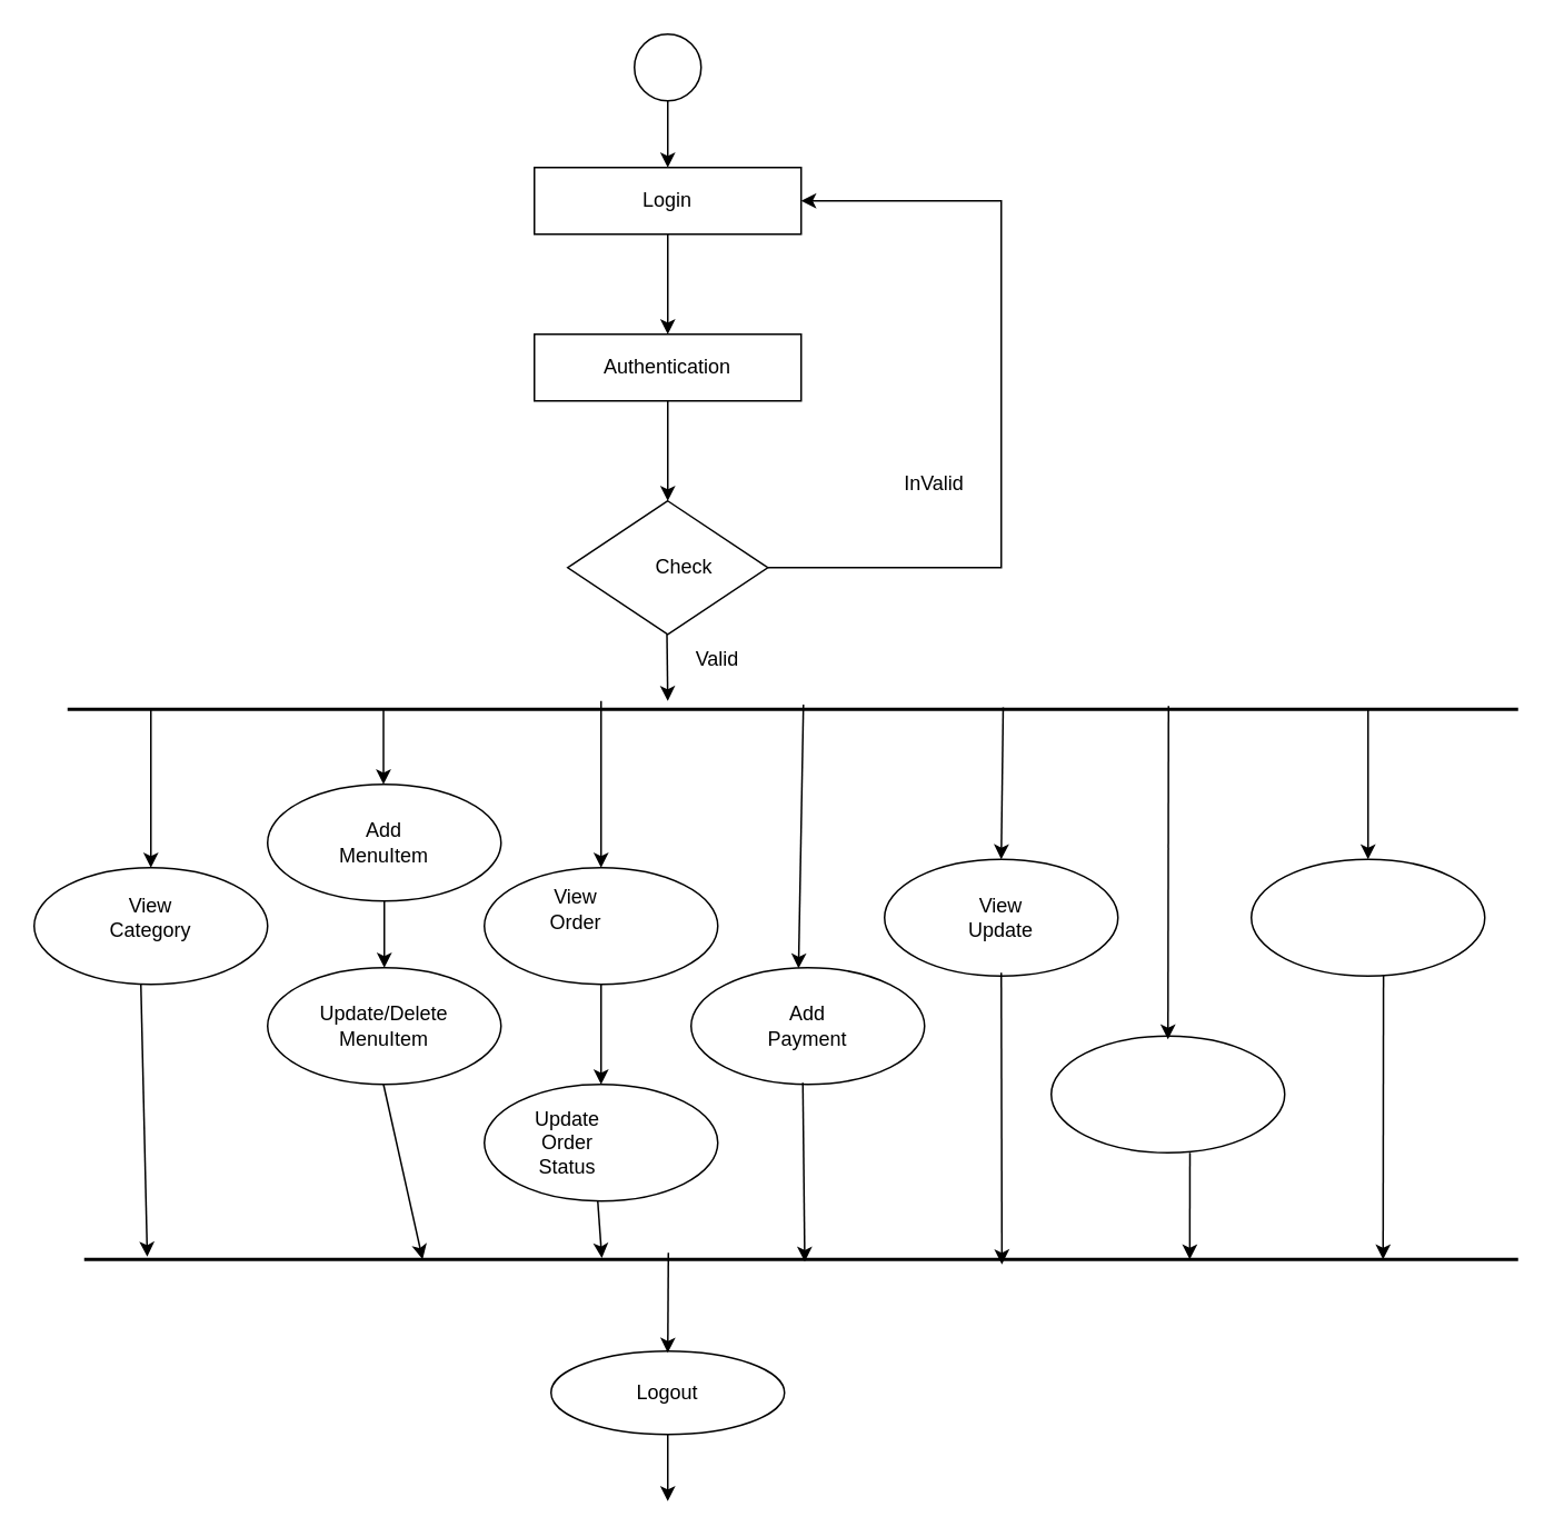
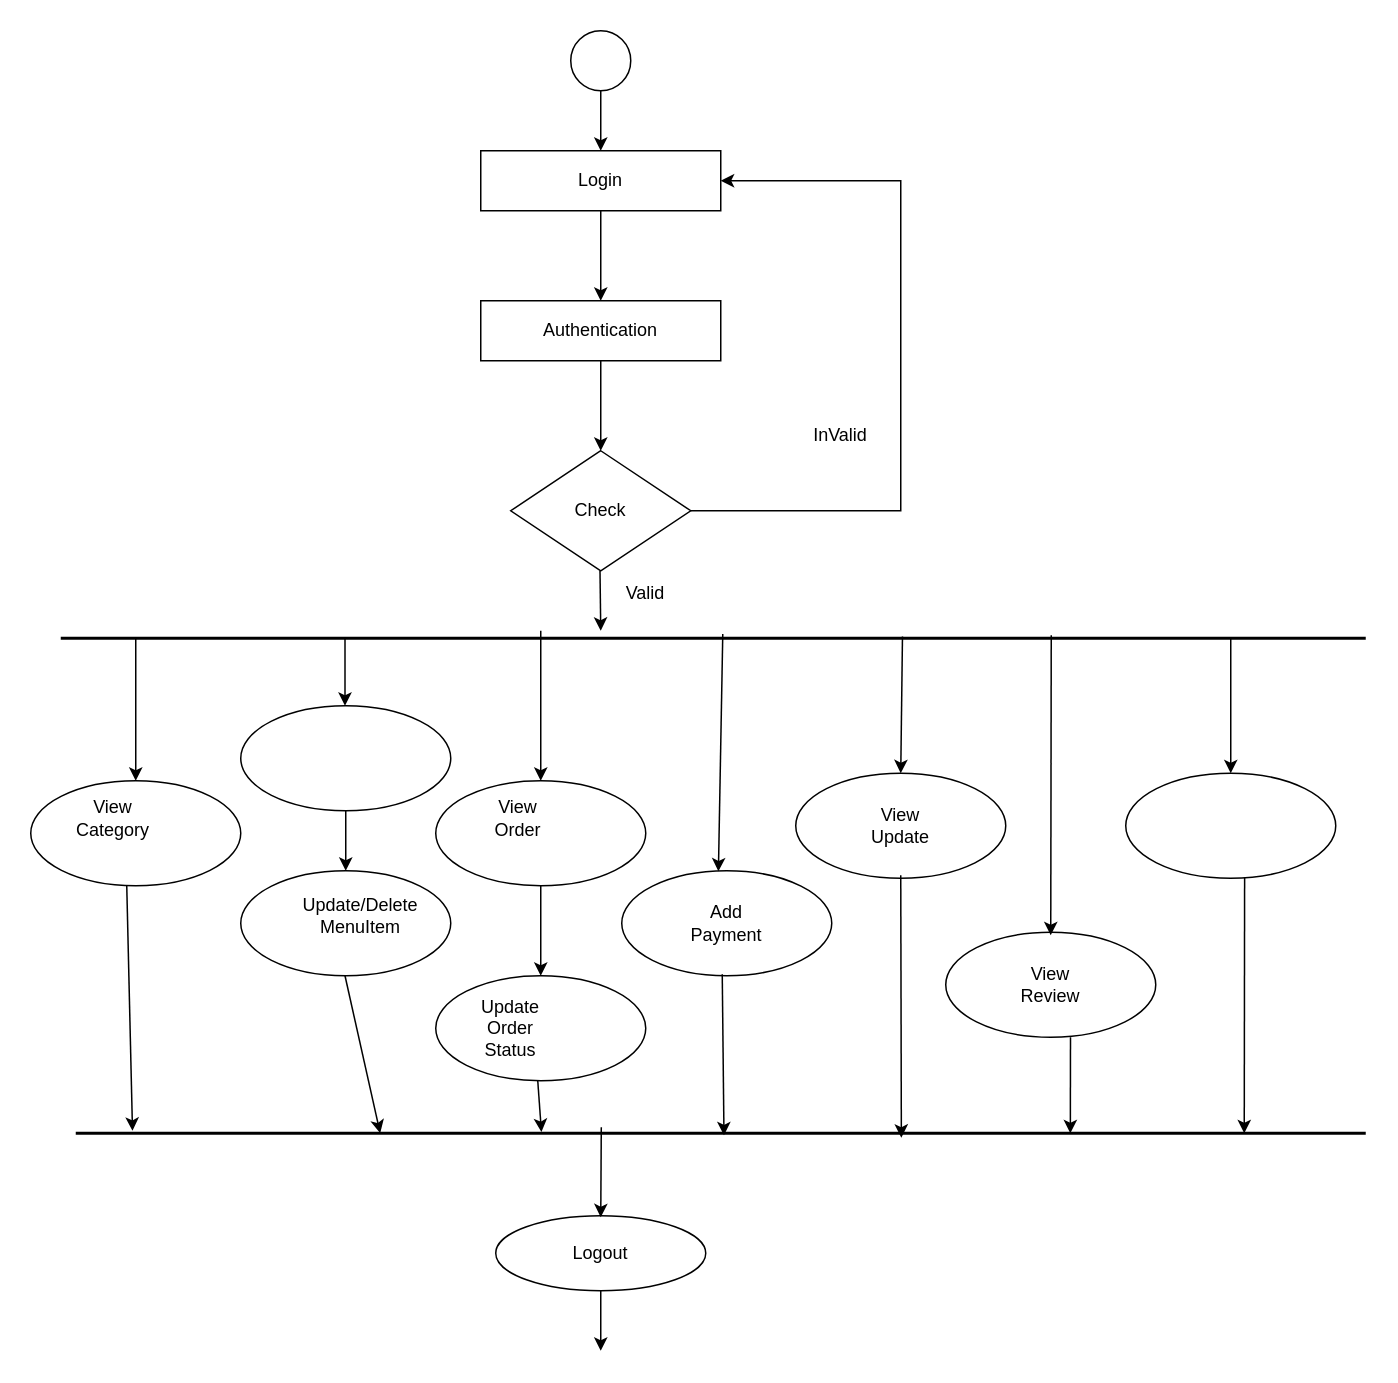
  <mxCell id="0" />
  <mxCell id="1" parent="0" />
  <mxCell id="2" value="" style="ellipse;whiteSpace=wrap;html=1;aspect=fixed;" vertex="1" parent="1"><mxGeometry x="380" y="20" width="40" height="40" as="geometry" /></mxCell>
  <mxCell id="3" value="" style="rounded=0;whiteSpace=wrap;html=1;" vertex="1" parent="1"><mxGeometry x="320" y="100" width="160" height="40" as="geometry" /></mxCell>
  <mxCell id="4" value="" style="rounded=0;whiteSpace=wrap;html=1;" vertex="1" parent="1"><mxGeometry x="320" y="200" width="160" height="40" as="geometry" /></mxCell>
  <mxCell id="5" value="" style="rhombus;whiteSpace=wrap;html=1;" vertex="1" parent="1"><mxGeometry x="340" y="300" width="120" height="80" as="geometry" /></mxCell>
  <mxCell id="6" value="" style="line;strokeWidth=2;html=1;" vertex="1" parent="1"><mxGeometry x="40" y="420" width="870" height="10" as="geometry" /></mxCell>
  <mxCell id="7" value="" style="ellipse;whiteSpace=wrap;html=1;" vertex="1" parent="1"><mxGeometry x="20" y="520" width="140" height="70" as="geometry" /></mxCell>
  <mxCell id="8" value="" style="edgeStyle=orthogonalEdgeStyle;rounded=0;orthogonalLoop=1;jettySize=auto;html=1;" edge="1" parent="1" source="9" target="10"><mxGeometry relative="1" as="geometry" /></mxCell>
  <mxCell id="9" value="" style="ellipse;whiteSpace=wrap;html=1;" vertex="1" parent="1"><mxGeometry x="160" y="470" width="140" height="70" as="geometry" /></mxCell>
  <mxCell id="10" value="" style="ellipse;whiteSpace=wrap;html=1;" vertex="1" parent="1"><mxGeometry x="160" y="580" width="140" height="70" as="geometry" /></mxCell>
  <mxCell id="11" value="" style="line;strokeWidth=2;html=1;" vertex="1" parent="1"><mxGeometry x="50" y="750" width="860" height="10" as="geometry" /></mxCell>
  <mxCell id="12" value="" style="ellipse;whiteSpace=wrap;html=1;" vertex="1" parent="1"><mxGeometry x="330" y="810" width="140" height="50" as="geometry" /></mxCell>
  <mxCell id="13" value="" style="endArrow=classic;html=1;rounded=0;exitX=0.5;exitY=1;exitDx=0;exitDy=0;entryX=0.5;entryY=0;entryDx=0;entryDy=0;" edge="1" parent="1" source="2" target="3"><mxGeometry width="50" height="50" relative="1" as="geometry"><mxPoint x="390" y="260" as="sourcePoint" /><mxPoint x="440" y="210" as="targetPoint" /></mxGeometry></mxCell>
  <mxCell id="14" value="" style="endArrow=classic;html=1;rounded=0;entryX=0.5;entryY=0;entryDx=0;entryDy=0;" edge="1" parent="1" target="4"><mxGeometry width="50" height="50" relative="1" as="geometry"><mxPoint x="400" y="140" as="sourcePoint" /><mxPoint x="410" y="110" as="targetPoint" /></mxGeometry></mxCell>
  <mxCell id="15" value="" style="endArrow=classic;html=1;rounded=0;entryX=0.5;entryY=0;entryDx=0;entryDy=0;" edge="1" parent="1" target="5"><mxGeometry width="50" height="50" relative="1" as="geometry"><mxPoint x="400" y="240" as="sourcePoint" /><mxPoint x="420" y="120" as="targetPoint" /></mxGeometry></mxCell>
  <mxCell id="16" value="" style="endArrow=classic;html=1;rounded=0;" edge="1" parent="1"><mxGeometry width="50" height="50" relative="1" as="geometry"><mxPoint x="399.5" y="380" as="sourcePoint" /><mxPoint x="400" y="420" as="targetPoint" /></mxGeometry></mxCell>
  <mxCell id="17" value="" style="endArrow=classic;html=1;rounded=0;entryX=0.5;entryY=0;entryDx=0;entryDy=0;" edge="1" parent="1" target="7"><mxGeometry width="50" height="50" relative="1" as="geometry"><mxPoint x="90" y="425" as="sourcePoint" /><mxPoint x="160" y="350" as="targetPoint" /></mxGeometry></mxCell>
  <mxCell id="18" value="" style="endArrow=classic;html=1;rounded=0;" edge="1" parent="1"><mxGeometry width="50" height="50" relative="1" as="geometry"><mxPoint x="229.5" y="425" as="sourcePoint" /><mxPoint x="229.5" y="470" as="targetPoint" /></mxGeometry></mxCell>
  <mxCell id="19" value="" style="endArrow=classic;html=1;rounded=0;entryX=0.044;entryY=0.34;entryDx=0;entryDy=0;entryPerimeter=0;" edge="1" parent="1" target="11"><mxGeometry width="50" height="50" relative="1" as="geometry"><mxPoint x="84" y="590" as="sourcePoint" /><mxPoint x="84" y="704" as="targetPoint" /></mxGeometry></mxCell>
  <mxCell id="20" value="" style="endArrow=classic;html=1;rounded=0;entryX=0.236;entryY=0.5;entryDx=0;entryDy=0;entryPerimeter=0;" edge="1" parent="1" target="11"><mxGeometry width="50" height="50" relative="1" as="geometry"><mxPoint x="229.5" y="650" as="sourcePoint" /><mxPoint x="229.5" y="705" as="targetPoint" /></mxGeometry></mxCell>
  <mxCell id="21" value="" style="endArrow=classic;html=1;rounded=0;entryX=0.5;entryY=0;entryDx=0;entryDy=0;exitX=0.461;exitY=0;exitDx=0;exitDy=0;exitPerimeter=0;" edge="1" parent="1"><mxGeometry width="50" height="50" relative="1" as="geometry"><mxPoint x="400.36" y="751" as="sourcePoint" /><mxPoint x="400" y="811" as="targetPoint" /></mxGeometry></mxCell>
  <mxCell id="22" value="" style="endArrow=classic;html=1;rounded=0;" edge="1" parent="1"><mxGeometry width="50" height="50" relative="1" as="geometry"><mxPoint x="400" y="860" as="sourcePoint" /><mxPoint x="400" y="900" as="targetPoint" /></mxGeometry></mxCell>
  <mxCell id="23" value="" style="edgeStyle=segmentEdgeStyle;endArrow=classic;html=1;rounded=0;entryX=1;entryY=0.5;entryDx=0;entryDy=0;exitX=1;exitY=0.5;exitDx=0;exitDy=0;" edge="1" parent="1" source="5" target="3"><mxGeometry width="50" height="50" relative="1" as="geometry"><mxPoint x="490" y="340" as="sourcePoint" /><mxPoint x="550" y="130" as="targetPoint" /><Array as="points"><mxPoint x="600" y="340" /><mxPoint x="600" y="120" /></Array></mxGeometry></mxCell>
  <mxCell id="24" value="InValid" style="text;html=1;strokeColor=none;fillColor=none;align=center;verticalAlign=middle;whiteSpace=wrap;rounded=0;" vertex="1" parent="1"><mxGeometry x="530" y="275" width="60" height="30" as="geometry" /></mxCell>
  <mxCell id="25" value="Valid" style="text;html=1;strokeColor=none;fillColor=none;align=center;verticalAlign=middle;whiteSpace=wrap;rounded=0;" vertex="1" parent="1"><mxGeometry x="400" y="380" width="60" height="30" as="geometry" /></mxCell>
  <mxCell id="26" value="Login" style="text;html=1;strokeColor=none;fillColor=none;align=center;verticalAlign=middle;whiteSpace=wrap;rounded=0;" vertex="1" parent="1"><mxGeometry x="370" y="105" width="60" height="30" as="geometry" /></mxCell>
  <mxCell id="27" value="Authentication" style="text;html=1;strokeColor=none;fillColor=none;align=center;verticalAlign=middle;whiteSpace=wrap;rounded=0;" vertex="1" parent="1"><mxGeometry x="370" y="205" width="60" height="30" as="geometry" /></mxCell>
- <mxCell id="28" value="Check" style="text;html=1;strokeColor=none;fillColor=none;align=center;verticalAlign=middle;whiteSpace=wrap;rounded=0;" vertex="1" parent="1"><mxGeometry x="380" y="325" width="60" height="30" as="geometry" /></mxCell>
- <mxCell id="29" value="View Category" style="text;html=1;strokeColor=none;fillColor=none;align=center;verticalAlign=middle;whiteSpace=wrap;rounded=0;" vertex="1" parent="1"><mxGeometry x="60" y="535" width="60" height="30" as="geometry" /></mxCell>
- <mxCell id="30" value="Add MenuItem" style="text;html=1;strokeColor=none;fillColor=none;align=center;verticalAlign=middle;whiteSpace=wrap;rounded=0;" vertex="1" parent="1"><mxGeometry x="200" y="490" width="60" height="30" as="geometry" /></mxCell>
- <mxCell id="31" value="Update/Delete MenuItem" style="text;html=1;strokeColor=none;fillColor=none;align=center;verticalAlign=middle;whiteSpace=wrap;rounded=0;" vertex="1" parent="1"><mxGeometry x="200" y="600" width="60" height="30" as="geometry" /></mxCell>
+ <mxCell id="28" value="Check" style="text;html=1;strokeColor=none;fillColor=none;align=center;verticalAlign=middle;whiteSpace=wrap;rounded=0;" vertex="1" parent="1"><mxGeometry x="370" y="325" width="60" height="30" as="geometry" /></mxCell>
+ <mxCell id="29" value="View Category" style="text;html=1;strokeColor=none;fillColor=none;align=center;verticalAlign=middle;whiteSpace=wrap;rounded=0;" vertex="1" parent="1"><mxGeometry x="45" y="530" width="60" height="30" as="geometry" /></mxCell>
+ <mxCell id="31" value="Update/Delete MenuItem" style="text;html=1;strokeColor=none;fillColor=none;align=center;verticalAlign=middle;whiteSpace=wrap;rounded=0;" vertex="1" parent="1"><mxGeometry x="210" y="595" width="60" height="30" as="geometry" /></mxCell>
  <mxCell id="32" value="Logout" style="text;html=1;strokeColor=none;fillColor=none;align=center;verticalAlign=middle;whiteSpace=wrap;rounded=0;" vertex="1" parent="1"><mxGeometry x="370" y="820" width="60" height="30" as="geometry" /></mxCell>
  <mxCell id="33" value="" style="ellipse;whiteSpace=wrap;html=1;" vertex="1" parent="1"><mxGeometry x="290" y="520" width="140" height="70" as="geometry" /></mxCell>
  <mxCell id="34" value="" style="ellipse;whiteSpace=wrap;html=1;" vertex="1" parent="1"><mxGeometry x="290" y="650" width="140" height="70" as="geometry" /></mxCell>
  <mxCell id="35" value="" style="endArrow=classic;html=1;rounded=0;entryX=0.5;entryY=0;entryDx=0;entryDy=0;" edge="1" parent="1" target="33"><mxGeometry width="50" height="50" relative="1" as="geometry"><mxPoint x="360" y="420" as="sourcePoint" /><mxPoint x="440" y="570" as="targetPoint" /></mxGeometry></mxCell>
  <mxCell id="36" value="" style="endArrow=classic;html=1;rounded=0;exitX=0.5;exitY=1;exitDx=0;exitDy=0;entryX=0.5;entryY=0;entryDx=0;entryDy=0;" edge="1" parent="1" source="33" target="34"><mxGeometry width="50" height="50" relative="1" as="geometry"><mxPoint x="390" y="620" as="sourcePoint" /><mxPoint x="440" y="570" as="targetPoint" /></mxGeometry></mxCell>
  <mxCell id="37" value="" style="endArrow=classic;html=1;rounded=0;entryX=0.361;entryY=0.42;entryDx=0;entryDy=0;entryPerimeter=0;" edge="1" parent="1" target="11"><mxGeometry width="50" height="50" relative="1" as="geometry"><mxPoint x="358" y="720" as="sourcePoint" /><mxPoint x="370" y="660" as="targetPoint" /></mxGeometry></mxCell>
  <mxCell id="38" value="View Order" style="text;html=1;strokeColor=none;fillColor=none;align=center;verticalAlign=middle;whiteSpace=wrap;rounded=0;" vertex="1" parent="1"><mxGeometry x="315" y="530" width="60" height="30" as="geometry" /></mxCell>
  <mxCell id="39" value="Update Order Status" style="text;html=1;strokeColor=none;fillColor=none;align=center;verticalAlign=middle;whiteSpace=wrap;rounded=0;" vertex="1" parent="1"><mxGeometry x="310" y="670" width="60" height="30" as="geometry" /></mxCell>
  <mxCell id="40" value="" style="ellipse;whiteSpace=wrap;html=1;" vertex="1" parent="1"><mxGeometry x="414" y="580" width="140" height="70" as="geometry" /></mxCell>
  <mxCell id="41" value="" style="ellipse;whiteSpace=wrap;html=1;" vertex="1" parent="1"><mxGeometry x="530" y="515" width="140" height="70" as="geometry" /></mxCell>
  <mxCell id="42" value="" style="ellipse;whiteSpace=wrap;html=1;" vertex="1" parent="1"><mxGeometry x="630" y="621" width="140" height="70" as="geometry" /></mxCell>
  <mxCell id="43" value="" style="ellipse;whiteSpace=wrap;html=1;" vertex="1" parent="1"><mxGeometry x="750" y="515" width="140" height="70" as="geometry" /></mxCell>
  <mxCell id="44" value="" style="endArrow=classic;html=1;rounded=0;exitX=0.505;exitY=0.22;exitDx=0;exitDy=0;exitPerimeter=0;entryX=0.446;entryY=-0.037;entryDx=0;entryDy=0;entryPerimeter=0;" edge="1" parent="1"><mxGeometry width="50" height="50" relative="1" as="geometry"><mxPoint x="481.35" y="422.2" as="sourcePoint" /><mxPoint x="478.44" y="580.41" as="targetPoint" /></mxGeometry></mxCell>
  <mxCell id="45" value="" style="endArrow=classic;html=1;rounded=0;exitX=0.5;exitY=1;exitDx=0;exitDy=0;entryX=0.506;entryY=0.74;entryDx=0;entryDy=0;entryPerimeter=0;" edge="1" parent="1"><mxGeometry width="50" height="50" relative="1" as="geometry"><mxPoint x="481" y="649" as="sourcePoint" /><mxPoint x="482.16" y="756.4" as="targetPoint" /></mxGeometry></mxCell>
  <mxCell id="46" value="" style="endArrow=classic;html=1;rounded=0;entryX=0.5;entryY=0;entryDx=0;entryDy=0;exitX=0.645;exitY=0.38;exitDx=0;exitDy=0;exitPerimeter=0;" edge="1" parent="1" source="6" target="41"><mxGeometry width="50" height="50" relative="1" as="geometry"><mxPoint x="430" y="560" as="sourcePoint" /><mxPoint x="480" y="510" as="targetPoint" /></mxGeometry></mxCell>
  <mxCell id="47" value="" style="endArrow=classic;html=1;rounded=0;exitX=0.5;exitY=1;exitDx=0;exitDy=0;entryX=0.64;entryY=1;entryDx=0;entryDy=0;entryPerimeter=0;" edge="1" parent="1"><mxGeometry width="50" height="50" relative="1" as="geometry"><mxPoint x="600" y="583" as="sourcePoint" /><mxPoint x="600.4" y="758" as="targetPoint" /></mxGeometry></mxCell>
  <mxCell id="48" value="" style="endArrow=classic;html=1;rounded=0;entryX=0.5;entryY=0;entryDx=0;entryDy=0;exitX=0.759;exitY=0;exitDx=0;exitDy=0;exitPerimeter=0;" edge="1" parent="1"><mxGeometry width="50" height="50" relative="1" as="geometry"><mxPoint x="700.33" y="423" as="sourcePoint" /><mxPoint x="700" y="623" as="targetPoint" /></mxGeometry></mxCell>
  <mxCell id="49" value="" style="endArrow=classic;html=1;rounded=0;entryX=0.771;entryY=0.5;entryDx=0;entryDy=0;entryPerimeter=0;exitX=0.594;exitY=1;exitDx=0;exitDy=0;exitPerimeter=0;" edge="1" parent="1" source="42" target="11"><mxGeometry width="50" height="50" relative="1" as="geometry"><mxPoint x="430" y="560" as="sourcePoint" /><mxPoint x="480" y="510" as="targetPoint" /></mxGeometry></mxCell>
  <mxCell id="50" value="" style="endArrow=classic;html=1;rounded=0;entryX=0.5;entryY=0;entryDx=0;entryDy=0;" edge="1" parent="1" target="43"><mxGeometry width="50" height="50" relative="1" as="geometry"><mxPoint x="820" y="425" as="sourcePoint" /><mxPoint x="480" y="510" as="targetPoint" /></mxGeometry></mxCell>
  <mxCell id="51" value="" style="endArrow=classic;html=1;rounded=0;exitX=0.566;exitY=1.051;exitDx=0;exitDy=0;exitPerimeter=0;" edge="1" parent="1"><mxGeometry width="50" height="50" relative="1" as="geometry"><mxPoint x="829.24" y="584.57" as="sourcePoint" /><mxPoint x="829" y="755" as="targetPoint" /></mxGeometry></mxCell>
  <mxCell id="52" value="Add Payment" style="text;html=1;strokeColor=none;fillColor=none;align=center;verticalAlign=middle;whiteSpace=wrap;rounded=0;" vertex="1" parent="1"><mxGeometry x="454" y="600" width="60" height="30" as="geometry" /></mxCell>
  <mxCell id="53" value="View Update" style="text;html=1;strokeColor=none;fillColor=none;align=center;verticalAlign=middle;whiteSpace=wrap;rounded=0;" vertex="1" parent="1"><mxGeometry x="570" y="535" width="60" height="30" as="geometry" /></mxCell>
+ <mxCell id="54" value="View Review" style="text;html=1;strokeColor=none;fillColor=none;align=center;verticalAlign=middle;whiteSpace=wrap;rounded=0;" vertex="1" parent="1"><mxGeometry x="670" y="641" width="60" height="30" as="geometry" /></mxCell>
